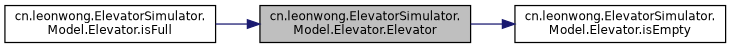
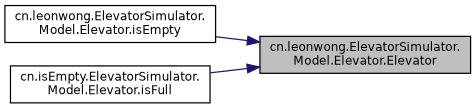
  digraph {
    rankdir=LR
    node [color=black fillcolor=white fontname=Helvetica fontsize=10 shape=record style=filled]
    edge [color=midnightblue fontname=Helvetica fontsize=10 labelfontname=Helvetica labelfontsize=10 style=solid]
    n1 [fillcolor=grey75 fontcolor=black height=0.2 label="cn.leonwong.ElevatorSimulator.\lModel.Elevator.Elevator" width=0.4]
    n2 [height=0.2 label="cn.leonwong.ElevatorSimulator.\lModel.Elevator.isEmpty" width=0.4]
-   n3 [height=0.2 label="cn.leonwong.ElevatorSimulator.\lModel.Elevator.isFull" width=0.4]
-   n1 -> n2
+   n3 [height=0.2 label="cn.isEmpty.ElevatorSimulator.\lModel.Elevator.isFull" width=0.4]
+   n2 -> n1
    n3 -> n1
  }
